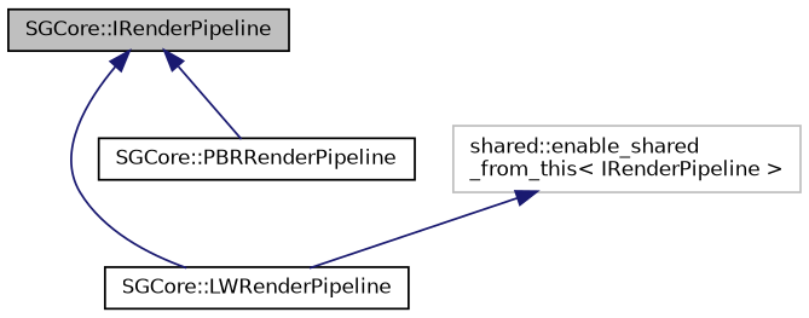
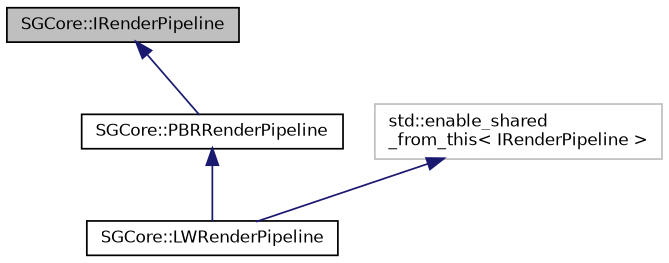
  digraph {
    node [color=black fillcolor=white fontname=Helvetica fontsize=10 shape=record style=filled]
    edge [color=midnightblue dir=back fontname=Helvetica fontsize=10 labelfontname=Helvetica labelfontsize=10 style=solid]
    n1 [fillcolor=grey75 fontcolor=black height=0.2 label="SGCore::IRenderPipeline" width=0.4]
    n2 [height=0.2 label="SGCore::LWRenderPipeline" width=0.4]
    n3 [height=0.2 label="SGCore::PBRRenderPipeline" width=0.4]
-   n4 [color=grey75 height=0.2 label="shared::enable_shared\l_from_this\< IRenderPipeline \>" width=0.4]
-   n1 -> n2
+   n4 [color=grey75 height=0.2 label="std::enable_shared\l_from_this\< IRenderPipeline \>" width=0.4]
+   n3 -> n2
    n1 -> n3
    n4 -> n2
  }
